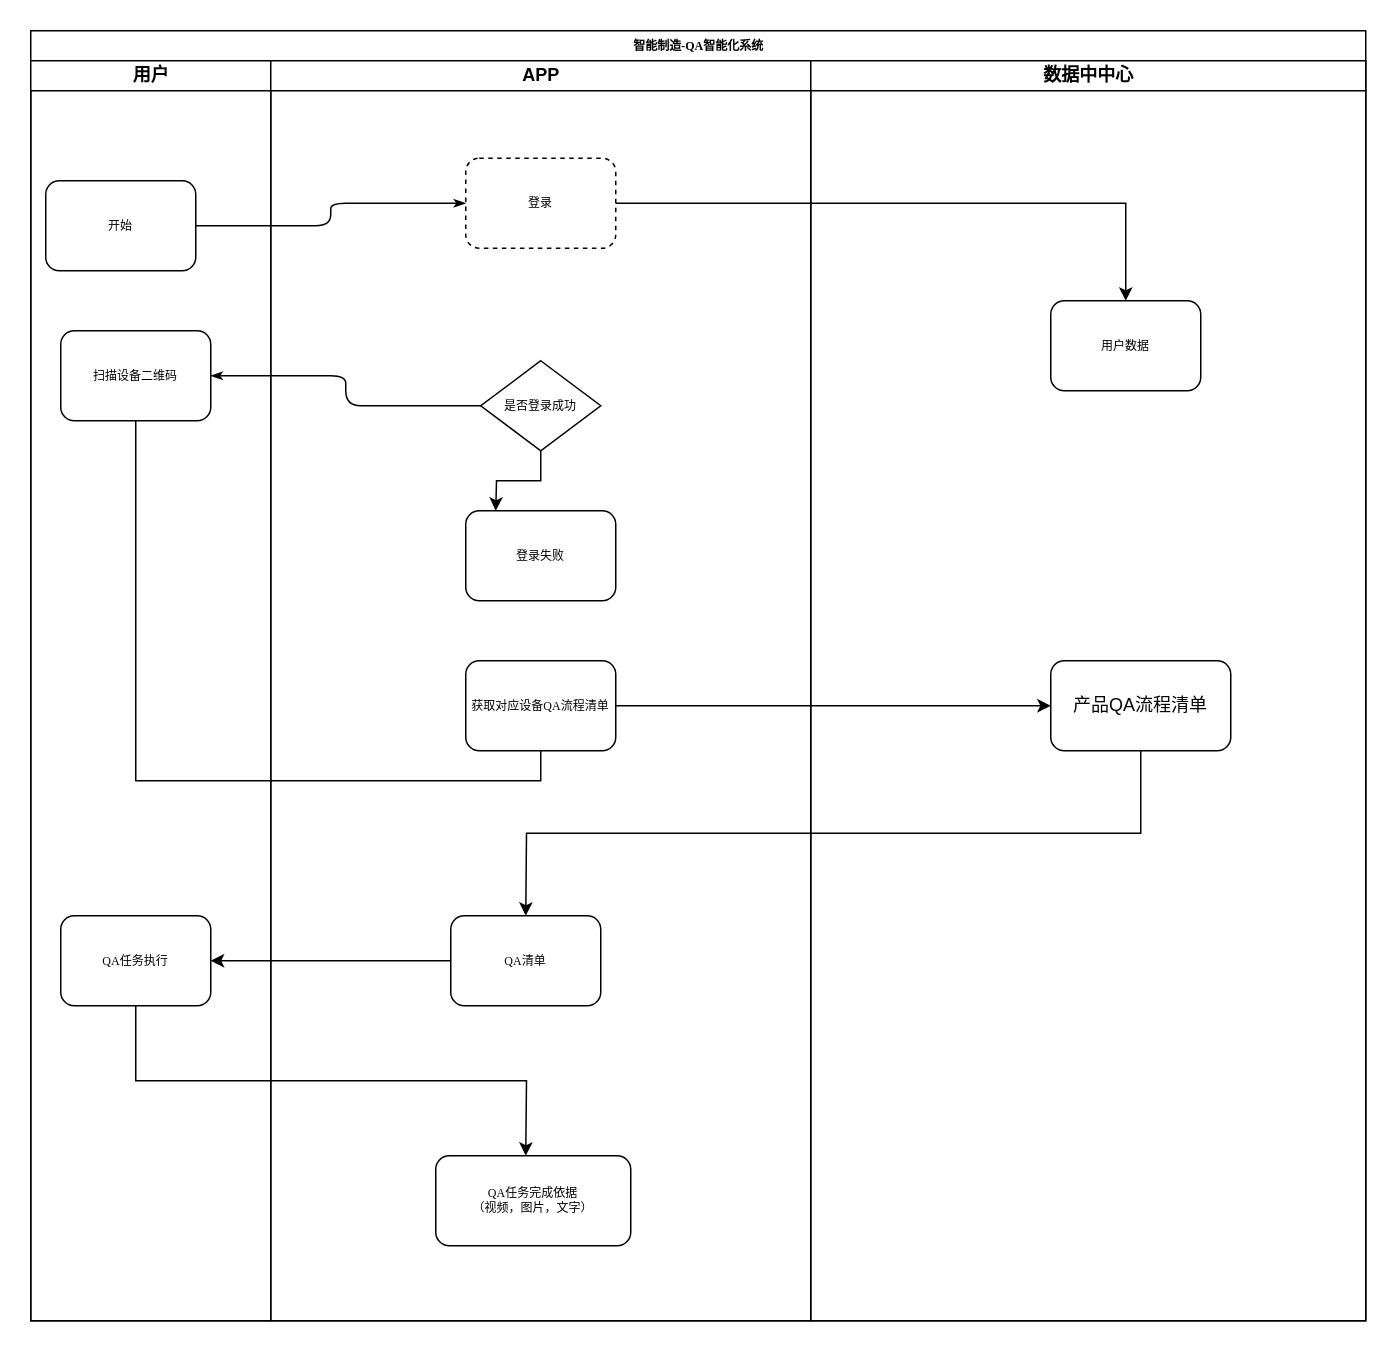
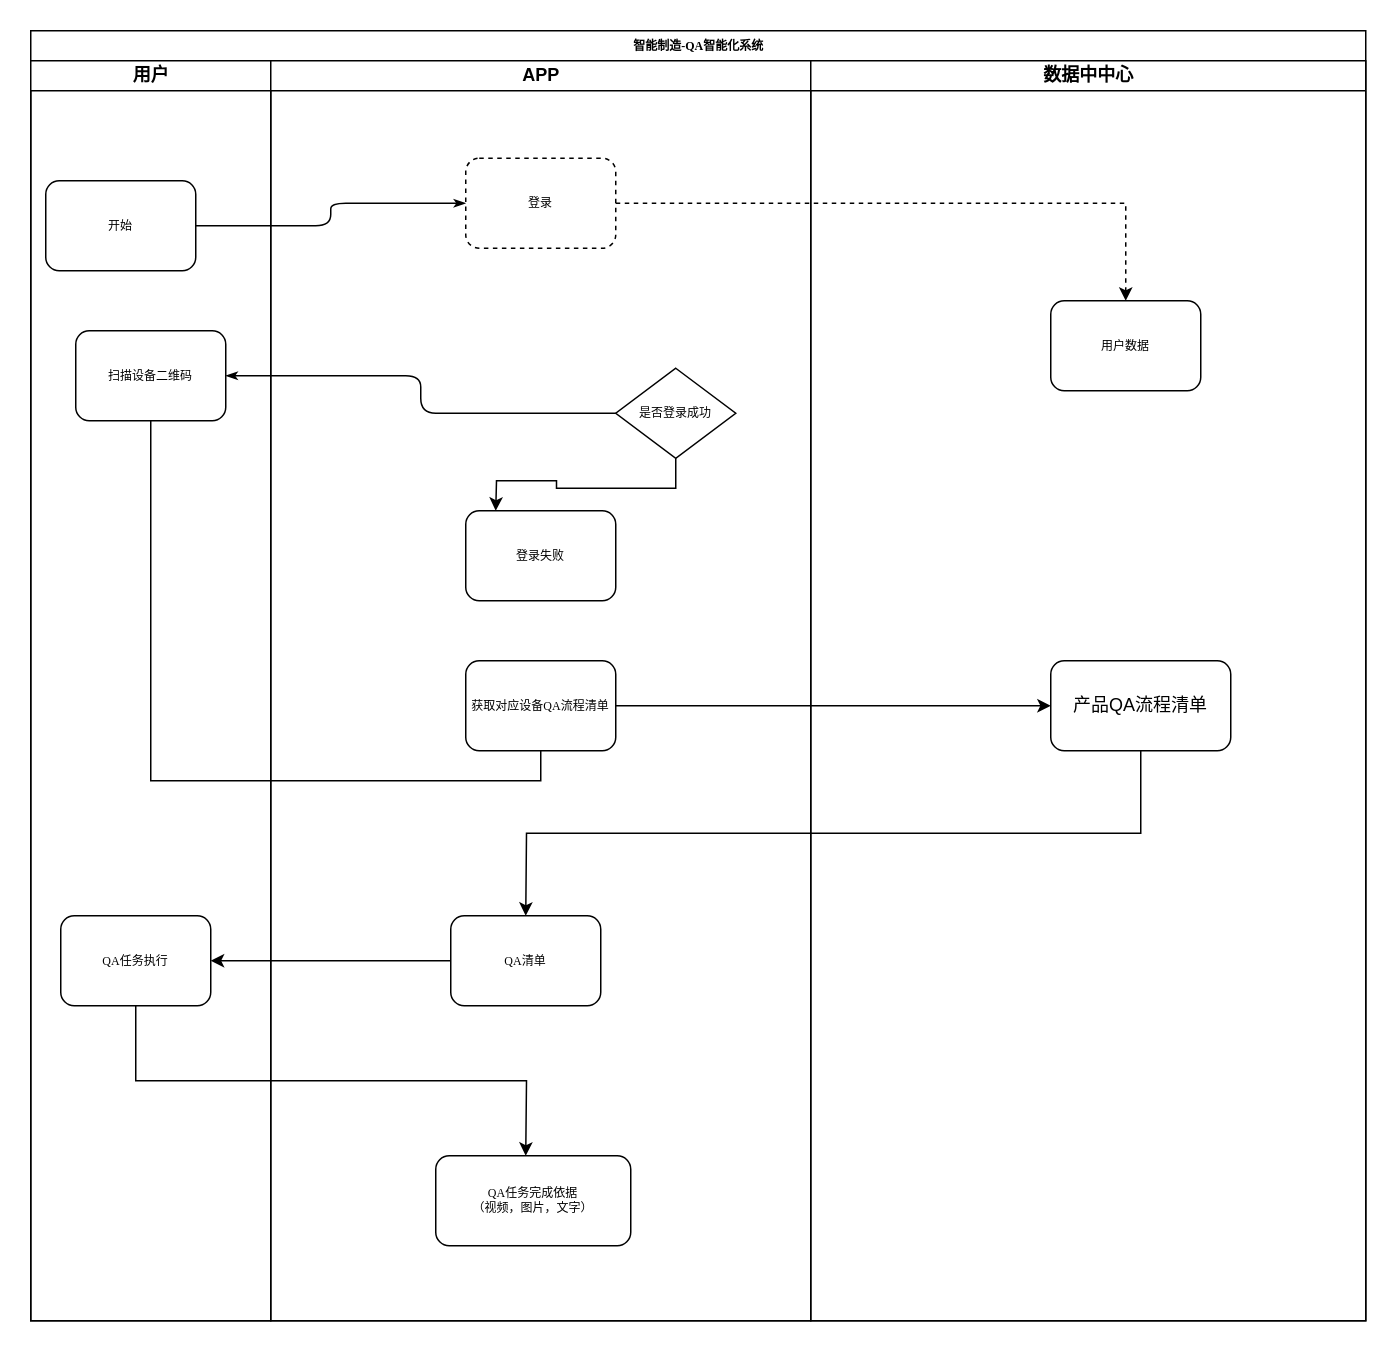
  <mxCell id="0" />
  <mxCell id="1" parent="0" />
  <mxCell id="2" value="智能制造-QA智能化系统" style="swimlane;html=1;childLayout=stackLayout;startSize=20;rounded=0;shadow=0;labelBackgroundColor=none;strokeWidth=1;fontFamily=Verdana;fontSize=8;align=center;" vertex="1" parent="1"><mxGeometry x="20" y="20" width="890" height="860" as="geometry" /></mxCell>
  <mxCell id="3" value="用户" style="swimlane;html=1;startSize=20;" vertex="1" parent="2"><mxGeometry y="20" width="160" height="840" as="geometry" /></mxCell>
  <mxCell id="4" value="开始" style="rounded=1;whiteSpace=wrap;html=1;shadow=0;labelBackgroundColor=none;strokeWidth=1;fontFamily=Verdana;fontSize=8;align=center;" vertex="1" parent="3"><mxGeometry x="10" y="80" width="100" height="60" as="geometry" /></mxCell>
- <mxCell id="5" value="扫描设备二维码" style="rounded=1;whiteSpace=wrap;html=1;shadow=0;labelBackgroundColor=none;strokeWidth=1;fontFamily=Verdana;fontSize=8;align=center;" vertex="1" parent="3"><mxGeometry x="20" y="180" width="100" height="60" as="geometry" /></mxCell>
+ <mxCell id="5" value="扫描设备二维码" style="rounded=1;whiteSpace=wrap;html=1;shadow=0;labelBackgroundColor=none;strokeWidth=1;fontFamily=Verdana;fontSize=8;align=center;" vertex="1" parent="3"><mxGeometry x="30" y="180" width="100" height="60" as="geometry" /></mxCell>
  <mxCell id="6" value="QA任务执行" style="rounded=1;whiteSpace=wrap;html=1;shadow=0;labelBackgroundColor=none;strokeWidth=1;fontFamily=Verdana;fontSize=8;align=center;" vertex="1" parent="3"><mxGeometry x="20" y="570" width="100" height="60" as="geometry" /></mxCell>
  <mxCell id="7" style="edgeStyle=orthogonalEdgeStyle;rounded=1;html=1;labelBackgroundColor=none;startArrow=none;startFill=0;startSize=5;endArrow=classicThin;endFill=1;endSize=5;jettySize=auto;orthogonalLoop=1;strokeWidth=1;fontFamily=Verdana;fontSize=8" edge="1" parent="2" source="4" target="10"><mxGeometry relative="1" as="geometry" /></mxCell>
  <mxCell id="8" style="edgeStyle=orthogonalEdgeStyle;rounded=1;html=1;labelBackgroundColor=none;startArrow=none;startFill=0;startSize=5;endArrow=classicThin;endFill=1;endSize=5;jettySize=auto;orthogonalLoop=1;strokeWidth=1;fontFamily=Verdana;fontSize=8" edge="1" parent="2" source="11" target="5"><mxGeometry relative="1" as="geometry" /></mxCell>
  <mxCell id="9" value="APP" style="swimlane;html=1;startSize=20;" vertex="1" parent="2"><mxGeometry x="160" y="20" width="360" height="840" as="geometry" /></mxCell>
  <mxCell id="10" value="登录" style="rounded=1;whiteSpace=wrap;html=1;shadow=0;labelBackgroundColor=none;strokeWidth=1;fontFamily=Verdana;fontSize=8;align=center;dashed=1;" vertex="1" parent="9"><mxGeometry x="130" y="65" width="100" height="60" as="geometry" /></mxCell>
- <mxCell id="11" value="是否登录成功" style="rhombus;whiteSpace=wrap;html=1;rounded=0;shadow=0;labelBackgroundColor=none;strokeWidth=1;fontFamily=Verdana;fontSize=8;align=center;" vertex="1" parent="9"><mxGeometry x="140" y="200" width="80" height="60" as="geometry" /></mxCell>
+ <mxCell id="11" value="是否登录成功" style="rhombus;whiteSpace=wrap;html=1;rounded=0;shadow=0;labelBackgroundColor=none;strokeWidth=1;fontFamily=Verdana;fontSize=8;align=center;" vertex="1" parent="9"><mxGeometry x="230" y="205" width="80" height="60" as="geometry" /></mxCell>
  <mxCell id="12" value="登录失败" style="rounded=1;whiteSpace=wrap;html=1;shadow=0;labelBackgroundColor=none;strokeWidth=1;fontFamily=Verdana;fontSize=8;align=center;" vertex="1" parent="9"><mxGeometry x="130" y="300" width="100" height="60" as="geometry" /></mxCell>
  <mxCell id="13" value="获取对应设备QA流程清单" style="rounded=1;whiteSpace=wrap;html=1;shadow=0;labelBackgroundColor=none;strokeWidth=1;fontFamily=Verdana;fontSize=8;align=center;" vertex="1" parent="9"><mxGeometry x="130" y="400" width="100" height="60" as="geometry" /></mxCell>
  <mxCell id="14" style="edgeStyle=orthogonalEdgeStyle;rounded=0;orthogonalLoop=1;jettySize=auto;html=1;exitX=0.5;exitY=1;exitDx=0;exitDy=0;" edge="1" parent="9" source="12" target="12"><mxGeometry relative="1" as="geometry" /></mxCell>
  <mxCell id="15" value="QA清单" style="rounded=1;whiteSpace=wrap;html=1;shadow=0;labelBackgroundColor=none;strokeWidth=1;fontFamily=Verdana;fontSize=8;align=center;" vertex="1" parent="9"><mxGeometry x="120" y="570" width="100" height="60" as="geometry" /></mxCell>
  <mxCell id="16" value="QA任务完成依据&lt;br&gt;（视频，图片，文字）" style="rounded=1;whiteSpace=wrap;html=1;shadow=0;labelBackgroundColor=none;strokeWidth=1;fontFamily=Verdana;fontSize=8;align=center;" vertex="1" parent="9"><mxGeometry x="110" y="730" width="130" height="60" as="geometry" /></mxCell>
  <mxCell id="17" value="数据中中心" style="swimlane;html=1;startSize=20;" vertex="1" parent="2"><mxGeometry x="520" y="20" width="370" height="840" as="geometry" /></mxCell>
  <mxCell id="18" value="用户数据" style="rounded=1;whiteSpace=wrap;html=1;shadow=0;labelBackgroundColor=none;strokeWidth=1;fontFamily=Verdana;fontSize=8;align=center;" vertex="1" parent="17"><mxGeometry x="160" y="160" width="100" height="60" as="geometry" /></mxCell>
  <mxCell id="19" value="产品QA流程清单" style="rounded=1;whiteSpace=wrap;html=1;" vertex="1" parent="17"><mxGeometry x="160" y="400" width="120" height="60" as="geometry" /></mxCell>
- <mxCell id="20" style="edgeStyle=orthogonalEdgeStyle;rounded=0;orthogonalLoop=1;jettySize=auto;html=1;exitX=1;exitY=0.5;exitDx=0;exitDy=0;entryX=0.5;entryY=0;entryDx=0;entryDy=0;" edge="1" parent="2" source="10" target="18"><mxGeometry relative="1" as="geometry" /></mxCell>
+ <mxCell id="20" style="edgeStyle=orthogonalEdgeStyle;rounded=0;orthogonalLoop=1;jettySize=auto;html=1;exitX=1;exitY=0.5;exitDx=0;exitDy=0;entryX=0.5;entryY=0;entryDx=0;entryDy=0;dashed=1;" edge="1" parent="2" source="10" target="18"><mxGeometry relative="1" as="geometry" /></mxCell>
  <mxCell id="21" style="edgeStyle=orthogonalEdgeStyle;rounded=0;orthogonalLoop=1;jettySize=auto;html=1;exitX=0.5;exitY=1;exitDx=0;exitDy=0;entryX=0.5;entryY=1;entryDx=0;entryDy=0;endArrow=none;" edge="1" parent="2" source="5" target="13"><mxGeometry relative="1" as="geometry"><mxPoint x="770" y="600" as="targetPoint" /></mxGeometry></mxCell>
  <mxCell id="22" style="edgeStyle=orthogonalEdgeStyle;rounded=0;orthogonalLoop=1;jettySize=auto;html=1;exitX=0.5;exitY=1;exitDx=0;exitDy=0;" edge="1" parent="1" source="11"><mxGeometry relative="1" as="geometry"><mxPoint x="330" y="340" as="targetPoint" /></mxGeometry></mxCell>
  <mxCell id="23" style="edgeStyle=orthogonalEdgeStyle;rounded=0;orthogonalLoop=1;jettySize=auto;html=1;exitX=1;exitY=0.5;exitDx=0;exitDy=0;" edge="1" parent="1" source="13"><mxGeometry relative="1" as="geometry"><mxPoint x="700" y="470" as="targetPoint" /></mxGeometry></mxCell>
  <mxCell id="24" style="edgeStyle=orthogonalEdgeStyle;rounded=0;orthogonalLoop=1;jettySize=auto;html=1;exitX=0.5;exitY=1;exitDx=0;exitDy=0;" edge="1" parent="1" source="19"><mxGeometry relative="1" as="geometry"><mxPoint x="350" y="610" as="targetPoint" /></mxGeometry></mxCell>
  <mxCell id="25" style="edgeStyle=orthogonalEdgeStyle;rounded=0;orthogonalLoop=1;jettySize=auto;html=1;exitX=0;exitY=0.5;exitDx=0;exitDy=0;" edge="1" parent="1" source="15"><mxGeometry relative="1" as="geometry"><mxPoint x="140" y="640" as="targetPoint" /></mxGeometry></mxCell>
  <mxCell id="26" style="edgeStyle=orthogonalEdgeStyle;rounded=0;orthogonalLoop=1;jettySize=auto;html=1;exitX=0.5;exitY=1;exitDx=0;exitDy=0;" edge="1" parent="1" source="6"><mxGeometry relative="1" as="geometry"><mxPoint x="350" y="770" as="targetPoint" /></mxGeometry></mxCell>
